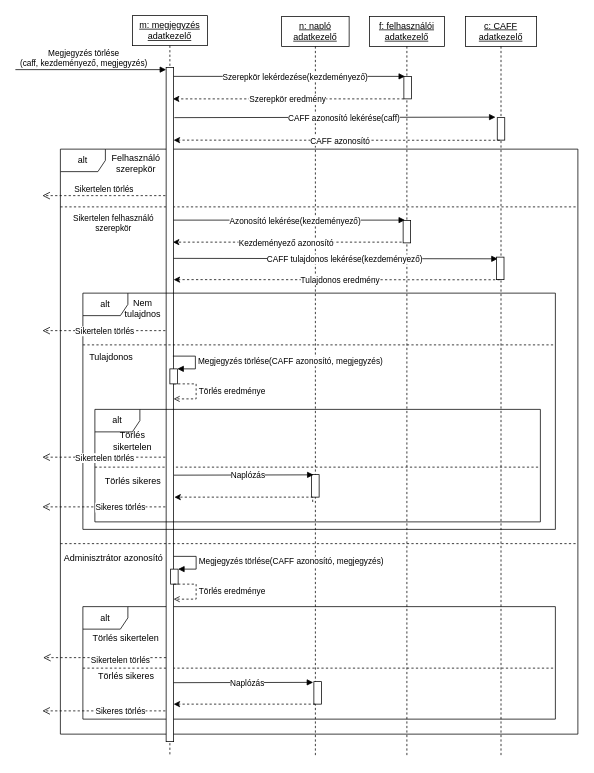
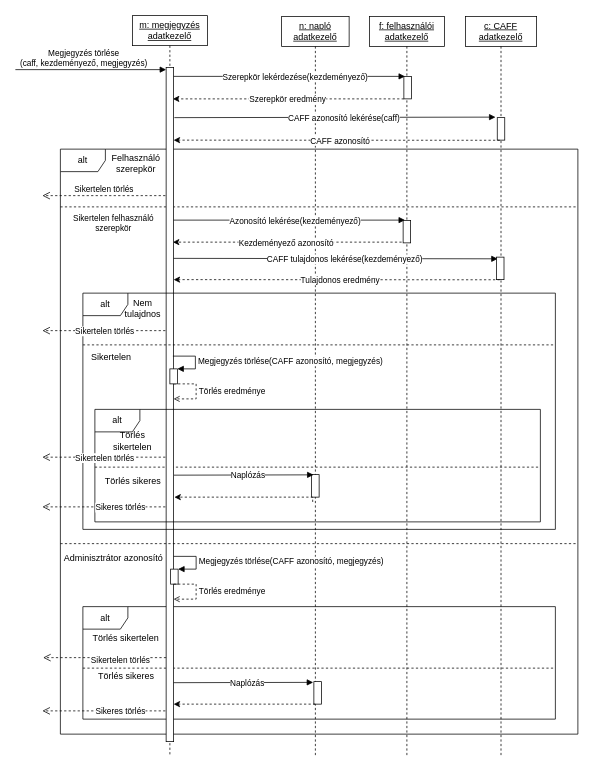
  <mxCell id="0" />
  <mxCell id="1" parent="0" />
  <mxCell id="2" value="alt" style="shape=umlFrame;whiteSpace=wrap;html=1;" parent="1" vertex="1"><mxGeometry x="80" y="198" width="690" height="780" as="geometry" /></mxCell>
  <mxCell id="3" value="alt" style="shape=umlFrame;whiteSpace=wrap;html=1;" parent="1" vertex="1"><mxGeometry x="110" y="808" width="630" height="150" as="geometry" /></mxCell>
  <mxCell id="4" value="" style="line;strokeWidth=1;fillColor=none;align=left;verticalAlign=middle;spacingTop=-1;spacingLeft=3;spacingRight=3;rotatable=0;labelPosition=right;points=[];portConstraint=eastwest;dashed=1;" parent="1" vertex="1"><mxGeometry x="126" y="618" width="594" height="8" as="geometry" /></mxCell>
  <mxCell id="5" value="" style="line;strokeWidth=1;fillColor=none;align=left;verticalAlign=middle;spacingTop=-1;spacingLeft=3;spacingRight=3;rotatable=0;labelPosition=right;points=[];portConstraint=eastwest;dashed=1;" parent="1" vertex="1"><mxGeometry x="110" y="886" width="630" height="8" as="geometry" /></mxCell>
  <mxCell id="6" value="&lt;u&gt;m: megjegyzés&lt;br&gt;adatkezelő&lt;/u&gt;" style="shape=umlLifeline;perimeter=lifelinePerimeter;whiteSpace=wrap;html=1;container=1;collapsible=0;recursiveResize=0;outlineConnect=0;" parent="1" vertex="1"><mxGeometry x="176" y="20" width="100" height="988" as="geometry" /></mxCell>
  <mxCell id="7" value="&lt;u&gt;n: napló&lt;br&gt;adatkezelő&lt;/u&gt;" style="shape=umlLifeline;perimeter=lifelinePerimeter;whiteSpace=wrap;html=1;container=1;collapsible=0;recursiveResize=0;outlineConnect=0;" parent="1" vertex="1"><mxGeometry x="375" y="21" width="90" height="987" as="geometry" /></mxCell>
  <mxCell id="8" value="&lt;u&gt;f: felhasználói&lt;br&gt;adatkezelő&lt;/u&gt;" style="shape=umlLifeline;perimeter=lifelinePerimeter;whiteSpace=wrap;html=1;container=0;collapsible=0;recursiveResize=0;outlineConnect=0;" parent="1" vertex="1"><mxGeometry x="492" y="21" width="100" height="987" as="geometry" /></mxCell>
  <mxCell id="9" style="edgeStyle=orthogonalEdgeStyle;rounded=0;orthogonalLoop=1;jettySize=auto;html=1;dashed=1;" parent="1" source="22" edge="1"><mxGeometry relative="1" as="geometry"><mxPoint x="230" y="131" as="targetPoint" /><Array as="points"><mxPoint x="230" y="131" /></Array></mxGeometry></mxCell>
  <mxCell id="10" value="Szerepkör eredmény" style="edgeLabel;html=1;align=center;verticalAlign=middle;resizable=0;points=[];" parent="9" vertex="1" connectable="0"><mxGeometry x="-0.104" y="1" relative="1" as="geometry"><mxPoint x="-18" y="-1" as="offset" /></mxGeometry></mxCell>
  <mxCell id="11" value="&lt;u&gt;c: CAFF&lt;br&gt;adatkezelő&lt;br&gt;&lt;/u&gt;" style="shape=umlLifeline;perimeter=lifelinePerimeter;whiteSpace=wrap;html=1;container=0;collapsible=0;recursiveResize=0;outlineConnect=0;" parent="1" vertex="1"><mxGeometry x="620" y="21" width="95" height="987" as="geometry" /></mxCell>
  <mxCell id="12" value="Szerepkör lekérdezése(kezdeményező)" style="html=1;verticalAlign=bottom;endArrow=block;rounded=0;" parent="1" edge="1"><mxGeometry x="0.054" y="-10" relative="1" as="geometry"><mxPoint x="230" y="101" as="sourcePoint" /><mxPoint as="offset" /><mxPoint x="539.5" y="101" as="targetPoint" /></mxGeometry></mxCell>
  <mxCell id="13" value="" style="line;strokeWidth=1;fillColor=none;align=left;verticalAlign=middle;spacingTop=-1;spacingLeft=3;spacingRight=3;rotatable=0;labelPosition=right;points=[];portConstraint=eastwest;dashed=1;" parent="1" vertex="1"><mxGeometry x="80" y="271" width="690" height="8" as="geometry" /></mxCell>
  <mxCell id="14" value="Sikertelen felhasználó szerepkör" style="text;html=1;strokeColor=none;fillColor=none;align=center;verticalAlign=middle;whiteSpace=wrap;rounded=0;dashed=1;fontSize=11;" parent="1" vertex="1"><mxGeometry x="76" y="282" width="150" height="30" as="geometry" /></mxCell>
  <mxCell id="15" value="Azonosító lekérése(kezdeményező)" style="html=1;verticalAlign=bottom;endArrow=block;rounded=0;" parent="1" edge="1"><mxGeometry x="0.054" y="-10" relative="1" as="geometry"><mxPoint x="230" y="292.66" as="sourcePoint" /><mxPoint as="offset" /><mxPoint x="539.5" y="292.66" as="targetPoint" /></mxGeometry></mxCell>
  <mxCell id="16" style="edgeStyle=orthogonalEdgeStyle;rounded=0;orthogonalLoop=1;jettySize=auto;html=1;dashed=1;" parent="1" edge="1"><mxGeometry relative="1" as="geometry"><mxPoint x="230" y="322" as="targetPoint" /><Array as="points"><mxPoint x="230" y="322" /></Array><mxPoint x="535" y="322" as="sourcePoint" /></mxGeometry></mxCell>
  <mxCell id="17" value="Kezdeményező azonosító" style="edgeLabel;html=1;align=center;verticalAlign=middle;resizable=0;points=[];" parent="16" vertex="1" connectable="0"><mxGeometry x="-0.104" y="1" relative="1" as="geometry"><mxPoint x="-18" y="-1" as="offset" /></mxGeometry></mxCell>
  <mxCell id="18" value="" style="html=1;points=[];perimeter=orthogonalPerimeter;" parent="1" vertex="1"><mxGeometry x="221" y="89" width="10" height="899" as="geometry" /></mxCell>
  <mxCell id="19" value="Megjegyzés törlése&lt;br&gt;(caff, kezdeményező, megjegyzés)" style="html=1;verticalAlign=bottom;endArrow=block;entryX=0;entryY=0;rounded=0;" parent="1" edge="1"><mxGeometry as="geometry"><mxPoint x="20" y="92" as="sourcePoint" /><mxPoint x="-10" as="offset" /><mxPoint x="221" y="92" as="targetPoint" /></mxGeometry></mxCell>
  <mxCell id="20" value="Sikertelen törlés" style="html=1;verticalAlign=bottom;endArrow=open;dashed=1;endSize=8;rounded=0;" parent="1" edge="1"><mxGeometry x="225" y="-740" as="geometry"><mxPoint x="56" y="260" as="targetPoint" /><mxPoint x="220" y="260" as="sourcePoint" /><Array as="points"><mxPoint x="69" y="260" /></Array><mxPoint as="offset" /></mxGeometry></mxCell>
  <mxCell id="21" value="Felhasználó szerepkör" style="text;html=1;strokeColor=none;fillColor=none;align=center;verticalAlign=middle;whiteSpace=wrap;rounded=0;dashed=1;" parent="1" vertex="1"><mxGeometry x="126" y="202" width="110" height="30" as="geometry" /></mxCell>
  <mxCell id="22" value="" style="html=1;points=[];perimeter=orthogonalPerimeter;" parent="1" vertex="1"><mxGeometry x="538" y="101" width="10" height="30" as="geometry" /></mxCell>
  <mxCell id="23" value="" style="html=1;points=[];perimeter=orthogonalPerimeter;" parent="1" vertex="1"><mxGeometry x="537" y="293" width="10" height="30" as="geometry" /></mxCell>
  <mxCell id="24" value="" style="html=1;points=[];perimeter=orthogonalPerimeter;" parent="1" vertex="1"><mxGeometry x="662.5" y="156" width="10" height="30" as="geometry" /></mxCell>
  <mxCell id="25" value="CAFF azonosító lekérése(caff)" style="html=1;verticalAlign=bottom;endArrow=block;rounded=0;entryX=-0.333;entryY=-0.022;entryDx=0;entryDy=0;entryPerimeter=0;" parent="1" edge="1"><mxGeometry x="0.054" y="-10" relative="1" as="geometry"><mxPoint x="232" y="156" as="sourcePoint" /><mxPoint as="offset" /><mxPoint x="660.17" y="155.34" as="targetPoint" /></mxGeometry></mxCell>
  <mxCell id="26" style="edgeStyle=orthogonalEdgeStyle;rounded=0;orthogonalLoop=1;jettySize=auto;html=1;dashed=1;exitX=0.333;exitY=1.006;exitDx=0;exitDy=0;exitPerimeter=0;" parent="1" source="24" edge="1"><mxGeometry relative="1" as="geometry"><mxPoint x="231" y="186" as="targetPoint" /><Array as="points"><mxPoint x="610" y="186" /><mxPoint x="610" y="186" /></Array><mxPoint x="536" y="186" as="sourcePoint" /></mxGeometry></mxCell>
  <mxCell id="27" value="CAFF azonosító" style="edgeLabel;html=1;align=center;verticalAlign=middle;resizable=0;points=[];" parent="26" vertex="1" connectable="0"><mxGeometry x="-0.104" y="1" relative="1" as="geometry"><mxPoint x="-18" y="-1" as="offset" /></mxGeometry></mxCell>
  <mxCell id="28" value="CAFF tulajdonos lekérése(kezdeményező)" style="html=1;verticalAlign=bottom;endArrow=block;rounded=0;entryX=0.164;entryY=0.075;entryDx=0;entryDy=0;entryPerimeter=0;" parent="1" target="29" edge="1"><mxGeometry x="0.054" y="-10" relative="1" as="geometry"><mxPoint x="231" y="343.66" as="sourcePoint" /><mxPoint as="offset" /><mxPoint x="659.17" y="343" as="targetPoint" /></mxGeometry></mxCell>
  <mxCell id="29" value="" style="html=1;points=[];perimeter=orthogonalPerimeter;" parent="1" vertex="1"><mxGeometry x="661.5" y="342" width="10" height="30" as="geometry" /></mxCell>
  <mxCell id="30" style="edgeStyle=orthogonalEdgeStyle;rounded=0;orthogonalLoop=1;jettySize=auto;html=1;dashed=1;exitX=0.333;exitY=1.006;exitDx=0;exitDy=0;exitPerimeter=0;" parent="1" edge="1"><mxGeometry relative="1" as="geometry"><mxPoint x="231" y="372" as="targetPoint" /><Array as="points"><mxPoint x="610" y="372" /><mxPoint x="610" y="372" /></Array><mxPoint x="665.83" y="372.18" as="sourcePoint" /></mxGeometry></mxCell>
  <mxCell id="31" value="Tulajdonos eredmény" style="edgeLabel;html=1;align=center;verticalAlign=middle;resizable=0;points=[];" parent="30" vertex="1" connectable="0"><mxGeometry x="-0.104" y="1" relative="1" as="geometry"><mxPoint x="-18" y="-1" as="offset" /></mxGeometry></mxCell>
  <mxCell id="32" value="alt" style="shape=umlFrame;whiteSpace=wrap;html=1;" parent="1" vertex="1"><mxGeometry x="110" y="390" width="630" height="315" as="geometry" /></mxCell>
  <mxCell id="33" value="Nem tulajdnos" style="text;html=1;strokeColor=none;fillColor=none;align=center;verticalAlign=middle;whiteSpace=wrap;rounded=0;" parent="1" vertex="1"><mxGeometry x="160" y="395" width="60" height="30" as="geometry" /></mxCell>
  <mxCell id="34" value="" style="line;strokeWidth=1;fillColor=none;align=left;verticalAlign=middle;spacingTop=-1;spacingLeft=3;spacingRight=3;rotatable=0;labelPosition=right;points=[];portConstraint=eastwest;dashed=1;" parent="1" vertex="1"><mxGeometry x="110" y="455" width="630" height="8" as="geometry" /></mxCell>
  <mxCell id="35" value="Sikertelen törlés" style="html=1;verticalAlign=bottom;endArrow=open;dashed=1;endSize=8;rounded=0;" parent="1" edge="1"><mxGeometry x="-0.012" y="10" relative="1" as="geometry"><mxPoint x="56" y="440" as="targetPoint" /><mxPoint x="220" y="440" as="sourcePoint" /><Array as="points"><mxPoint x="69" y="440" /></Array><mxPoint as="offset" /></mxGeometry></mxCell>
  <mxCell id="36" value="Megjegyzés törlése(CAFF azonosító, megjegyzés)" style="edgeStyle=orthogonalEdgeStyle;html=1;align=left;spacingLeft=2;endArrow=block;rounded=0;" parent="1" edge="1"><mxGeometry x="0.042" relative="1" as="geometry"><mxPoint x="230" y="473.98" as="sourcePoint" /><Array as="points"><mxPoint x="260" y="473.98" /><mxPoint x="260" y="490.98" /><mxPoint x="236" y="490.98" /></Array><mxPoint x="236" y="490.98" as="targetPoint" /><mxPoint as="offset" /></mxGeometry></mxCell>
  <mxCell id="37" value="Törlés eredménye" style="edgeStyle=orthogonalEdgeStyle;html=1;align=left;spacingLeft=2;endArrow=open;rounded=0;entryX=1;entryY=0.192;entryDx=0;entryDy=0;entryPerimeter=0;dashed=1;endFill=0;" parent="1" edge="1"><mxGeometry relative="1" as="geometry"><mxPoint x="231" y="511" as="sourcePoint" /><Array as="points"><mxPoint x="261" y="511" /><mxPoint x="261" y="531" /></Array><mxPoint x="231" y="531.04" as="targetPoint" /></mxGeometry></mxCell>
  <mxCell id="38" value="" style="html=1;points=[];perimeter=orthogonalPerimeter;" parent="1" vertex="1"><mxGeometry x="226" y="491" width="10" height="20" as="geometry" /></mxCell>
  <mxCell id="39" value="alt" style="shape=umlFrame;whiteSpace=wrap;html=1;" parent="1" vertex="1"><mxGeometry x="126" y="545" width="594" height="150" as="geometry" /></mxCell>
- <mxCell id="40" value="Tulajdonos" style="text;html=1;strokeColor=none;fillColor=none;align=center;verticalAlign=middle;whiteSpace=wrap;rounded=0;" parent="1" vertex="1"><mxGeometry x="118" y="461" width="60" height="30" as="geometry" /></mxCell>
+ <mxCell id="40" value="Sikertelen" style="text;html=1;strokeColor=none;fillColor=none;align=center;verticalAlign=middle;whiteSpace=wrap;rounded=0;" parent="1" vertex="1"><mxGeometry x="118" y="461" width="60" height="30" as="geometry" /></mxCell>
  <mxCell id="41" value="Törlés sikertelen" style="text;html=1;strokeColor=none;fillColor=none;align=center;verticalAlign=middle;whiteSpace=wrap;rounded=0;" parent="1" vertex="1"><mxGeometry x="133" y="572" width="87" height="30" as="geometry" /></mxCell>
  <mxCell id="42" value="Sikertelen törlés" style="html=1;verticalAlign=bottom;endArrow=open;dashed=1;endSize=8;rounded=0;" parent="1" edge="1"><mxGeometry x="-0.012" y="10" relative="1" as="geometry"><mxPoint x="56" y="608.71" as="targetPoint" /><mxPoint x="220" y="608.71" as="sourcePoint" /><Array as="points"><mxPoint x="69" y="608.71" /></Array><mxPoint as="offset" /></mxGeometry></mxCell>
  <mxCell id="43" value="Törlés sikeres" style="text;html=1;strokeColor=none;fillColor=none;align=center;verticalAlign=middle;whiteSpace=wrap;rounded=0;" parent="1" vertex="1"><mxGeometry x="134.5" y="626" width="84" height="30" as="geometry" /></mxCell>
  <mxCell id="44" value="" style="html=1;points=[];perimeter=orthogonalPerimeter;" parent="1" vertex="1"><mxGeometry x="415" y="632" width="10" height="30" as="geometry" /></mxCell>
  <mxCell id="45" value="Naplózás" style="html=1;verticalAlign=bottom;endArrow=block;rounded=0;entryX=0.257;entryY=0.01;entryDx=0;entryDy=0;entryPerimeter=0;" parent="1" edge="1"><mxGeometry x="0.054" y="-10" relative="1" as="geometry"><mxPoint x="231.5" y="632.71" as="sourcePoint" /><mxPoint as="offset" /><mxPoint x="417.57" y="632.3" as="targetPoint" /></mxGeometry></mxCell>
  <mxCell id="46" style="edgeStyle=orthogonalEdgeStyle;rounded=0;orthogonalLoop=1;jettySize=auto;html=1;dashed=1;exitX=0.143;exitY=0.981;exitDx=0;exitDy=0;exitPerimeter=0;" parent="1" edge="1"><mxGeometry relative="1" as="geometry"><mxPoint x="232" y="662" as="targetPoint" /><Array as="points"><mxPoint x="232" y="662" /></Array><mxPoint x="416.43" y="668.43" as="sourcePoint" /></mxGeometry></mxCell>
  <mxCell id="47" value="Sikeres törlés" style="html=1;verticalAlign=bottom;endArrow=open;dashed=1;endSize=8;rounded=0;" parent="1" edge="1"><mxGeometry x="-0.268" y="10" relative="1" as="geometry"><mxPoint x="56" y="675" as="targetPoint" /><mxPoint x="220" y="675" as="sourcePoint" /><Array as="points"><mxPoint x="69" y="675" /></Array><mxPoint as="offset" /></mxGeometry></mxCell>
  <mxCell id="48" value="" style="line;strokeWidth=1;fillColor=none;align=left;verticalAlign=middle;spacingTop=-1;spacingLeft=3;spacingRight=3;rotatable=0;labelPosition=right;points=[];portConstraint=eastwest;dashed=1;" parent="1" vertex="1"><mxGeometry x="80" y="720" width="690" height="8" as="geometry" /></mxCell>
  <mxCell id="49" value="Adminisztrátor azonosító" style="text;html=1;strokeColor=none;fillColor=none;align=center;verticalAlign=middle;whiteSpace=wrap;rounded=0;dashed=1;" parent="1" vertex="1"><mxGeometry x="81" y="728" width="140" height="30" as="geometry" /></mxCell>
  <mxCell id="50" value="Megjegyzés törlése(CAFF azonosító, megjegyzés)" style="edgeStyle=orthogonalEdgeStyle;html=1;align=left;spacingLeft=2;endArrow=block;rounded=0;" parent="1" edge="1"><mxGeometry x="0.042" relative="1" as="geometry"><mxPoint x="231" y="740.98" as="sourcePoint" /><Array as="points"><mxPoint x="261" y="740.98" /><mxPoint x="261" y="757.98" /><mxPoint x="237" y="757.98" /></Array><mxPoint x="237" y="757.98" as="targetPoint" /><mxPoint as="offset" /></mxGeometry></mxCell>
  <mxCell id="51" value="" style="html=1;points=[];perimeter=orthogonalPerimeter;" parent="1" vertex="1"><mxGeometry x="227" y="758" width="10" height="20" as="geometry" /></mxCell>
  <mxCell id="52" value="Törlés eredménye" style="edgeStyle=orthogonalEdgeStyle;html=1;align=left;spacingLeft=2;endArrow=open;rounded=0;entryX=1;entryY=0.192;entryDx=0;entryDy=0;entryPerimeter=0;dashed=1;endFill=0;" parent="1" edge="1"><mxGeometry relative="1" as="geometry"><mxPoint x="231" y="778" as="sourcePoint" /><Array as="points"><mxPoint x="261" y="778" /><mxPoint x="261" y="798" /></Array><mxPoint x="231" y="798.04" as="targetPoint" /></mxGeometry></mxCell>
  <mxCell id="53" value="Sikertelen törlés" style="html=1;verticalAlign=bottom;endArrow=open;dashed=1;endSize=8;rounded=0;" parent="1" edge="1"><mxGeometry x="-0.256" y="12" relative="1" as="geometry"><mxPoint x="57" y="876" as="targetPoint" /><mxPoint x="221" y="876" as="sourcePoint" /><Array as="points"><mxPoint x="70" y="876" /></Array><mxPoint as="offset" /></mxGeometry></mxCell>
  <mxCell id="54" value="Naplózás" style="html=1;verticalAlign=bottom;endArrow=block;rounded=0;entryX=0.257;entryY=0.01;entryDx=0;entryDy=0;entryPerimeter=0;" parent="1" edge="1"><mxGeometry x="0.054" y="-10" relative="1" as="geometry"><mxPoint x="231" y="909.41" as="sourcePoint" /><mxPoint as="offset" /><mxPoint x="417.07" y="909" as="targetPoint" /></mxGeometry></mxCell>
  <mxCell id="55" value="Sikeres törlés" style="html=1;verticalAlign=bottom;endArrow=open;dashed=1;endSize=8;rounded=0;" parent="1" edge="1"><mxGeometry x="-0.268" y="10" relative="1" as="geometry"><mxPoint x="56" y="947" as="targetPoint" /><mxPoint x="220" y="947" as="sourcePoint" /><Array as="points"><mxPoint x="69" y="947" /></Array><mxPoint as="offset" /></mxGeometry></mxCell>
  <mxCell id="56" value="Törlés sikertelen" style="text;html=1;strokeColor=none;fillColor=none;align=center;verticalAlign=middle;whiteSpace=wrap;rounded=0;" parent="1" vertex="1"><mxGeometry x="104" y="835" width="127" height="30" as="geometry" /></mxCell>
  <mxCell id="57" value="Törlés sikeres" style="text;html=1;strokeColor=none;fillColor=none;align=center;verticalAlign=middle;whiteSpace=wrap;rounded=0;" parent="1" vertex="1"><mxGeometry x="125.5" y="886" width="84" height="30" as="geometry" /></mxCell>
  <mxCell id="58" value="" style="html=1;points=[];perimeter=orthogonalPerimeter;" parent="1" vertex="1"><mxGeometry x="418" y="908" width="10" height="30" as="geometry" /></mxCell>
  <mxCell id="59" style="edgeStyle=orthogonalEdgeStyle;rounded=0;orthogonalLoop=1;jettySize=auto;html=1;dashed=1;exitX=0.187;exitY=0.986;exitDx=0;exitDy=0;exitPerimeter=0;" parent="1" source="58" edge="1"><mxGeometry relative="1" as="geometry"><mxPoint x="231" y="938" as="targetPoint" /><Array as="points"><mxPoint x="231" y="938" /></Array><mxPoint x="415.43" y="944.43" as="sourcePoint" /></mxGeometry></mxCell>
